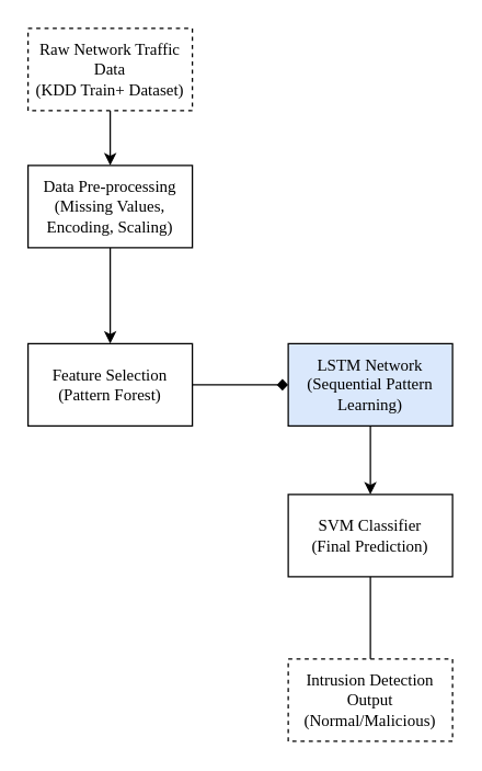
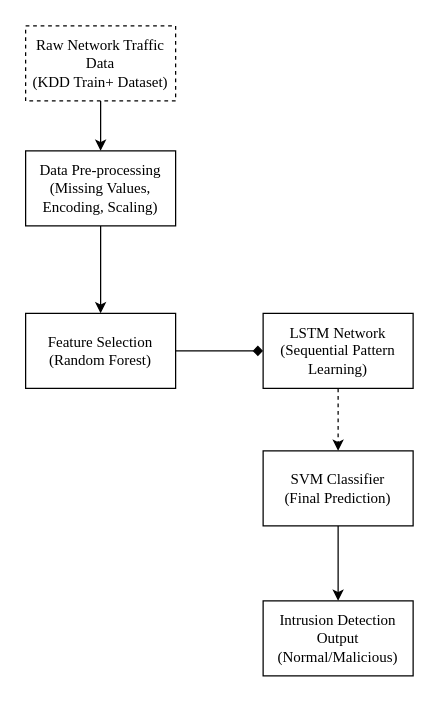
  <mxCell id="0" />
  <mxCell id="1" parent="0" />
  <mxCell id="2" style="edgeStyle=orthogonalEdgeStyle;rounded=0;orthogonalLoop=1;jettySize=auto;html=1;exitX=0.5;exitY=1;exitDx=0;exitDy=0;entryX=0.5;entryY=0;entryDx=0;entryDy=0;" edge="1" parent="1" source="3" target="5"><mxGeometry relative="1" as="geometry" /></mxCell>
  <mxCell id="3" value="Raw Network Traffic Data&lt;div&gt;(KDD Train+ Dataset)&lt;/div&gt;" style="rounded=0;whiteSpace=wrap;html=1;fontFamily=Times New Roman;dashed=1;" vertex="1" parent="1"><mxGeometry x="20" y="20" width="120" height="60" as="geometry" /></mxCell>
  <mxCell id="4" value="" style="edgeStyle=orthogonalEdgeStyle;rounded=0;orthogonalLoop=1;jettySize=auto;html=1;" edge="1" parent="1" source="5" target="7"><mxGeometry relative="1" as="geometry" /></mxCell>
  <mxCell id="5" value="&lt;font face=&quot;Times New Roman&quot;&gt;Data Pre-processing&lt;/font&gt;&lt;div&gt;&lt;font face=&quot;Times New Roman&quot;&gt;(Missing Values, Encoding, Scaling)&lt;/font&gt;&lt;/div&gt;" style="rounded=0;whiteSpace=wrap;html=1;" vertex="1" parent="1"><mxGeometry x="20" y="120" width="120" height="60" as="geometry" /></mxCell>
  <mxCell id="6" value="" style="edgeStyle=orthogonalEdgeStyle;rounded=0;orthogonalLoop=1;jettySize=auto;html=1;endArrow=diamond;" edge="1" parent="1" source="7" target="9"><mxGeometry relative="1" as="geometry" /></mxCell>
- <mxCell id="7" value="Feature Selection&lt;div&gt;(Pattern Forest)&lt;/div&gt;" style="rounded=0;whiteSpace=wrap;html=1;fontFamily=Times New Roman;" vertex="1" parent="1"><mxGeometry x="20" y="250" width="120" height="60" as="geometry" /></mxCell>
- <mxCell id="8" value="" style="edgeStyle=orthogonalEdgeStyle;rounded=0;orthogonalLoop=1;jettySize=auto;html=1;" edge="1" parent="1" source="9" target="11"><mxGeometry relative="1" as="geometry" /></mxCell>
- <mxCell id="9" value="LSTM Network&lt;div&gt;(Sequential Pattern Learning)&lt;/div&gt;" style="rounded=0;whiteSpace=wrap;html=1;fontFamily=Times New Roman;fillColor=#dae8fc;" vertex="1" parent="1"><mxGeometry x="210" y="250" width="120" height="60" as="geometry" /></mxCell>
- <mxCell id="10" value="" style="edgeStyle=orthogonalEdgeStyle;rounded=0;orthogonalLoop=1;jettySize=auto;html=1;endArrow=none;" edge="1" parent="1" source="11" target="12"><mxGeometry relative="1" as="geometry" /></mxCell>
+ <mxCell id="7" value="Feature Selection&lt;div&gt;(Random Forest)&lt;/div&gt;" style="rounded=0;whiteSpace=wrap;html=1;fontFamily=Times New Roman;" vertex="1" parent="1"><mxGeometry x="20" y="250" width="120" height="60" as="geometry" /></mxCell>
+ <mxCell id="8" value="" style="edgeStyle=orthogonalEdgeStyle;rounded=0;orthogonalLoop=1;jettySize=auto;html=1;dashed=1;" edge="1" parent="1" source="9" target="11"><mxGeometry relative="1" as="geometry" /></mxCell>
+ <mxCell id="9" value="LSTM Network&lt;div&gt;(Sequential Pattern Learning)&lt;/div&gt;" style="rounded=0;whiteSpace=wrap;html=1;fontFamily=Times New Roman;" vertex="1" parent="1"><mxGeometry x="210" y="250" width="120" height="60" as="geometry" /></mxCell>
+ <mxCell id="10" value="" style="edgeStyle=orthogonalEdgeStyle;rounded=0;orthogonalLoop=1;jettySize=auto;html=1;" edge="1" parent="1" source="11" target="12"><mxGeometry relative="1" as="geometry" /></mxCell>
  <mxCell id="11" value="SVM Classifier&lt;div&gt;(Final Prediction)&lt;/div&gt;" style="rounded=0;whiteSpace=wrap;html=1;fontFamily=Times New Roman;" vertex="1" parent="1"><mxGeometry x="210" y="360" width="120" height="60" as="geometry" /></mxCell>
- <mxCell id="12" value="Intrusion Detection Output&lt;div&gt;(Normal/Malicious)&lt;/div&gt;" style="rounded=0;whiteSpace=wrap;html=1;fontFamily=Times New Roman;dashed=1;" vertex="1" parent="1"><mxGeometry x="210" y="480" width="120" height="60" as="geometry" /></mxCell>
+ <mxCell id="12" value="Intrusion Detection Output&lt;div&gt;(Normal/Malicious)&lt;/div&gt;" style="rounded=0;whiteSpace=wrap;html=1;fontFamily=Times New Roman;" vertex="1" parent="1"><mxGeometry x="210" y="480" width="120" height="60" as="geometry" /></mxCell>
